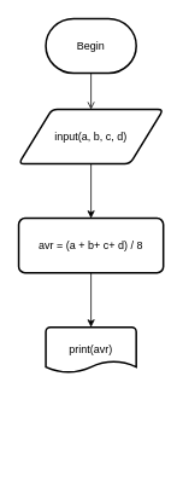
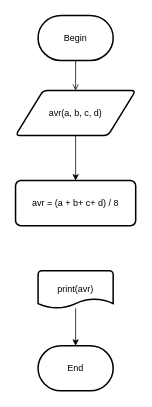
  <mxCell id="0" />
  <mxCell id="1" parent="0" />
  <mxCell id="2" style="edgeStyle=orthogonalEdgeStyle;rounded=0;orthogonalLoop=1;jettySize=auto;html=1;entryX=0.5;entryY=0;entryDx=0;entryDy=0;endArrow=open;" edge="1" parent="1" source="3" target="5"><mxGeometry relative="1" as="geometry" /></mxCell>
  <mxCell id="3" value="Begin" style="strokeWidth=2;html=1;shape=mxgraph.flowchart.terminator;whiteSpace=wrap;" vertex="1" parent="1"><mxGeometry x="50" y="20" width="100" height="60" as="geometry" /></mxCell>
  <mxCell id="4" style="edgeStyle=orthogonalEdgeStyle;rounded=0;orthogonalLoop=1;jettySize=auto;html=1;entryX=0.5;entryY=0;entryDx=0;entryDy=0;" edge="1" parent="1" source="5" target="7"><mxGeometry relative="1" as="geometry" /></mxCell>
- <mxCell id="5" value="input(a, b, c, d)" style="shape=parallelogram;html=1;strokeWidth=2;perimeter=parallelogramPerimeter;whiteSpace=wrap;rounded=1;arcSize=12;size=0.23;" vertex="1" parent="1"><mxGeometry x="20" y="120" width="160" height="60" as="geometry" /></mxCell>
- <mxCell id="6" style="edgeStyle=orthogonalEdgeStyle;rounded=0;orthogonalLoop=1;jettySize=auto;html=1;entryX=0.5;entryY=0;entryDx=0;entryDy=0;entryPerimeter=0;" edge="1" parent="1" source="7" target="9"><mxGeometry relative="1" as="geometry" /></mxCell>
+ <mxCell id="5" value="avr(a, b, c, d)" style="shape=parallelogram;html=1;strokeWidth=2;perimeter=parallelogramPerimeter;whiteSpace=wrap;rounded=1;arcSize=12;size=0.23;" vertex="1" parent="1"><mxGeometry x="20" y="120" width="160" height="60" as="geometry" /></mxCell>
  <mxCell id="7" value="avr = (a + b+ c+ d) / 8" style="rounded=1;whiteSpace=wrap;html=1;absoluteArcSize=1;arcSize=14;strokeWidth=2;" vertex="1" parent="1"><mxGeometry x="20" y="240" width="160" height="60" as="geometry" /></mxCell>
+ <mxCell id="8" style="edgeStyle=orthogonalEdgeStyle;rounded=0;orthogonalLoop=1;jettySize=auto;html=1;entryX=0.5;entryY=0;entryDx=0;entryDy=0;entryPerimeter=0;" edge="1" parent="1" source="9" target="10"><mxGeometry relative="1" as="geometry" /></mxCell>
  <mxCell id="9" value="print(avr)" style="strokeWidth=2;html=1;shape=mxgraph.flowchart.document2;whiteSpace=wrap;size=0.25;" vertex="1" parent="1"><mxGeometry x="50" y="360" width="100" height="50" as="geometry" /></mxCell>
+ <mxCell id="10" value="End" style="strokeWidth=2;html=1;shape=mxgraph.flowchart.terminator;whiteSpace=wrap;" vertex="1" parent="1"><mxGeometry x="50" y="460" width="100" height="60" as="geometry" /></mxCell>
